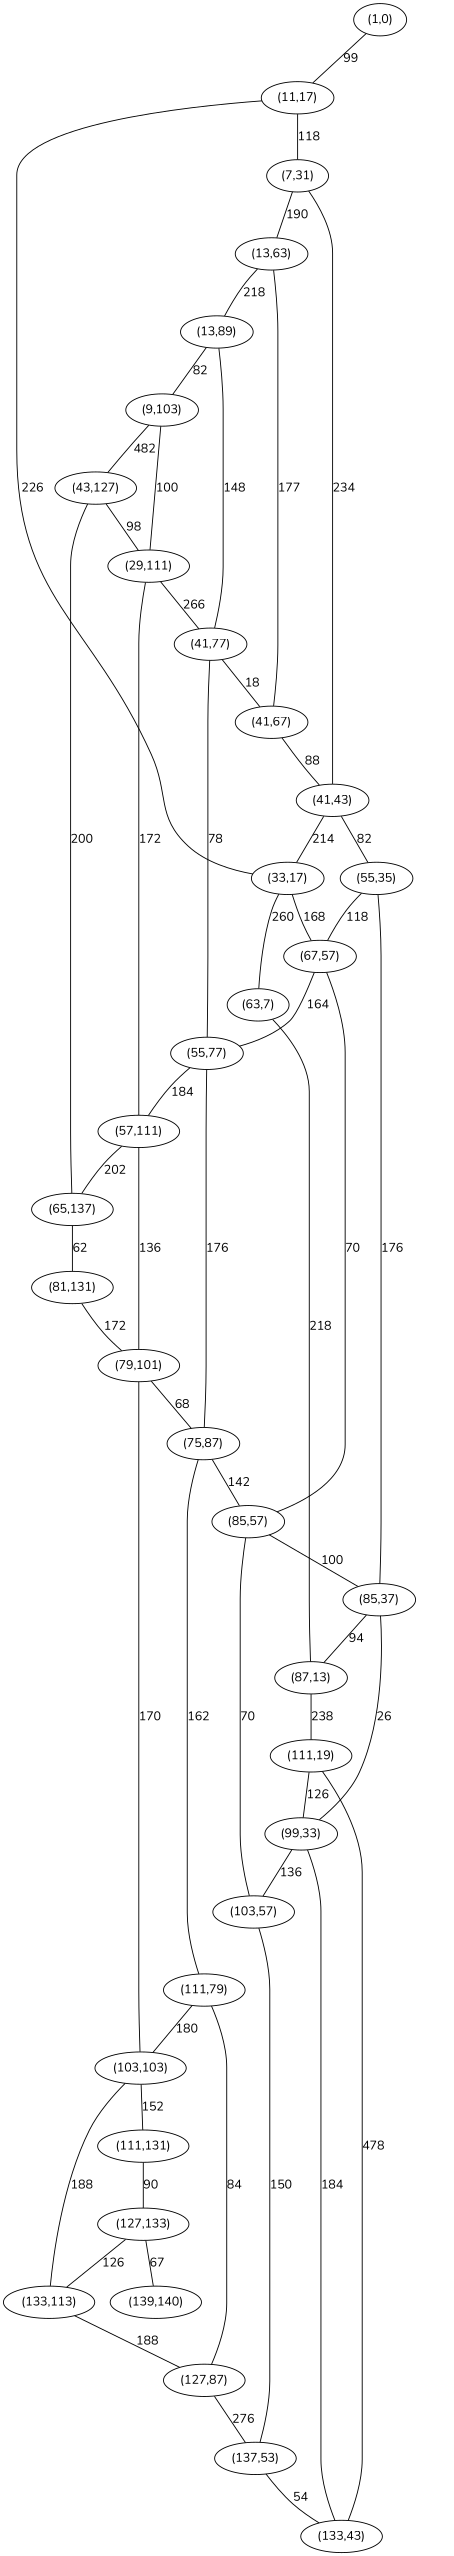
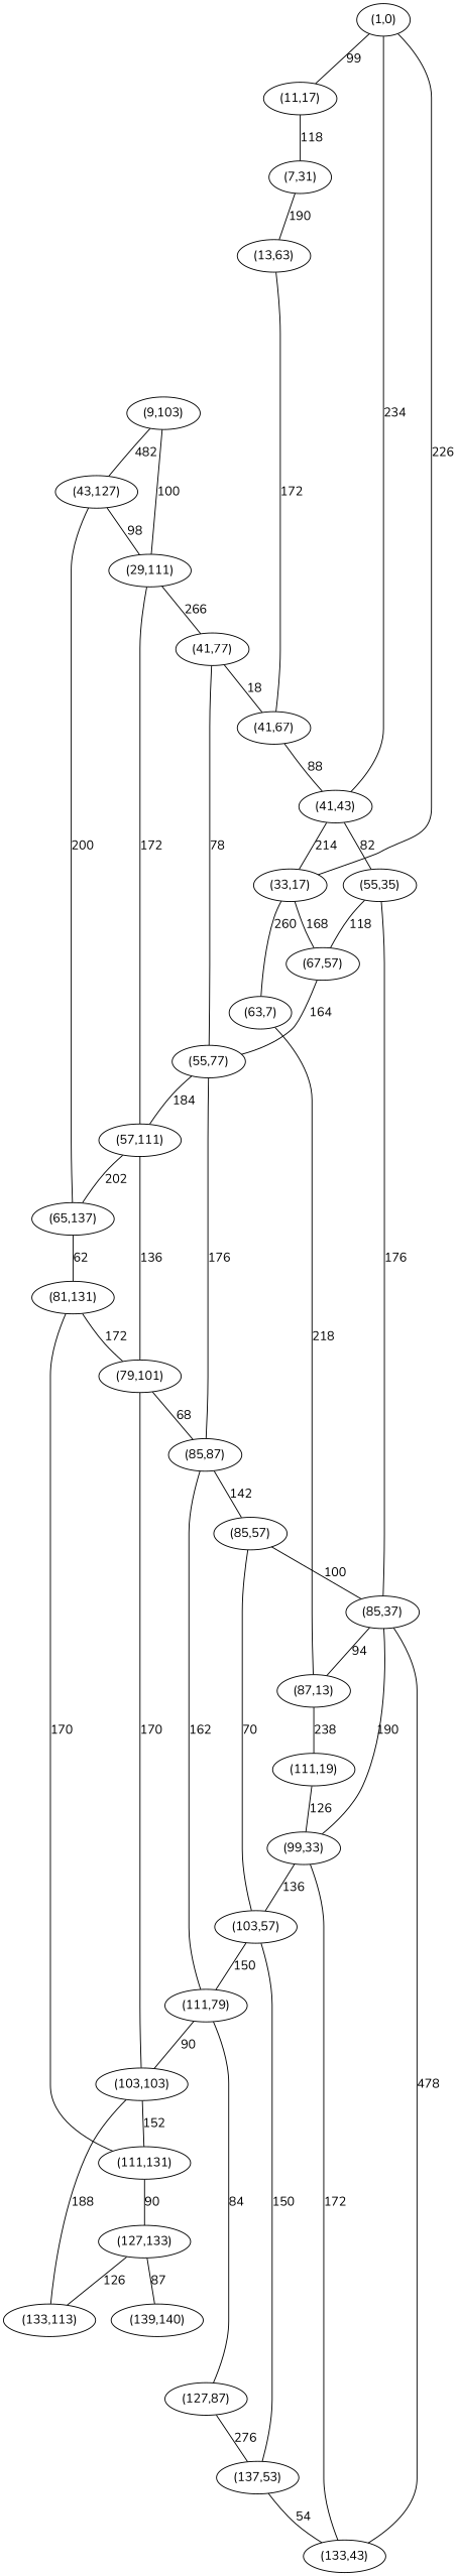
  graph {
    fontname=Nunito
    node [fontname=Nunito]
    edge [fontname=Nunito]
    n1 [label="(127,87)"]
    n2 [label="(137,53)"]
    n3 [label="(133,43)"]
    n4 [label="(11,17)"]
    n5 [label="(7,31)"]
    n6 [label="(33,17)"]
    n7 [label="(41,43)"]
    n8 [label="(13,63)"]
    n9 [label="(67,57)"]
    n10 [label="(63,7)"]
    n11 [label="(55,35)"]
    n12 [label="(41,67)"]
-   n13 [label="(13,89)"]
    n14 [label="(41,77)"]
    n15 [label="(55,77)"]
-   n16 [label="(75,87)"]
+   n16 [label="(85,87)"]
    n17 [label="(57,111)"]
    n18 [label="(111,79)"]
    n19 [label="(85,57)"]
    n20 [label="(103,103)"]
    n21 [label="(103,57)"]
    n22 [label="(85,37)"]
    n23 [label="(9,103)"]
    n24 [label="(29,111)"]
    n25 [label="(43,127)"]
    n26 [label="(99,33)"]
    n27 [label="(65,137)"]
    n28 [label="(79,101)"]
    n29 [label="(127,133)"]
    n30 [label="(139,140)"]
    n31 [label="(133,113)"]
    n32 [label="(111,131)"]
    n33 [label="(111,19)"]
    n34 [label="(87,13)"]
    n35 [label="(81,131)"]
    n36 [label="(1,0)"]
    n1 -- n2 [label=276]
    n2 -- n3 [label=54]
    n4 -- n5 [label=118]
-   n4 -- n6 [label=226]
-   n5 -- n7 [label=234]
+   n36 -- n6 [label=226]
+   n36 -- n7 [label=234]
    n5 -- n8 [label=190]
    n6 -- n9 [label=168]
    n6 -- n10 [label=260]
    n7 -- n6 [label=214]
    n7 -- n11 [label=82]
-   n8 -- n12 [label=177]
-   n8 -- n13 [label=218]
+   n8 -- n12 [label=172]
    n9 -- n15 [label=164]
-   n9 -- n19 [label=70]
    n10 -- n34 [label=218]
    n11 -- n9 [label=118]
    n11 -- n22 [label=176]
    n12 -- n7 [label=88]
-   n13 -- n14 [label=148]
-   n13 -- n23 [label=82]
    n14 -- n12 [label=18]
    n14 -- n15 [label=78]
    n15 -- n16 [label=176]
    n15 -- n17 [label=184]
    n16 -- n18 [label=162]
    n16 -- n19 [label=142]
    n17 -- n27 [label=202]
    n17 -- n28 [label=136]
    n18 -- n1 [label=84]
-   n18 -- n20 [label=180]
+   n18 -- n20 [label=90]
    n19 -- n21 [label=70]
    n19 -- n22 [label=100]
    n20 -- n31 [label=188]
    n20 -- n32 [label=152]
    n21 -- n2 [label=150]
-   n22 -- n26 [label=26]
+   n21 -- n18 [label=150]
+   n22 -- n26 [label=190]
    n22 -- n34 [label=94]
    n23 -- n24 [label=100]
    n23 -- n25 [label=482]
    n24 -- n14 [label=266]
    n24 -- n17 [label=172]
    n25 -- n24 [label=98]
    n25 -- n27 [label=200]
-   n26 -- n3 [label=184]
+   n26 -- n3 [label=172]
    n26 -- n21 [label=136]
    n27 -- n35 [label=62]
    n28 -- n16 [label=68]
    n28 -- n20 [label=170]
-   n29 -- n30 [label=67]
+   n29 -- n30 [label=87]
    n29 -- n31 [label=126]
-   n31 -- n1 [label=188]
    n32 -- n29 [label=90]
-   n33 -- n3 [label=478]
+   n22 -- n3 [label=478]
    n33 -- n26 [label=126]
    n34 -- n33 [label=238]
    n35 -- n28 [label=172]
+   n35 -- n32 [label=170]
    n36 -- n4 [label=99]
  }
